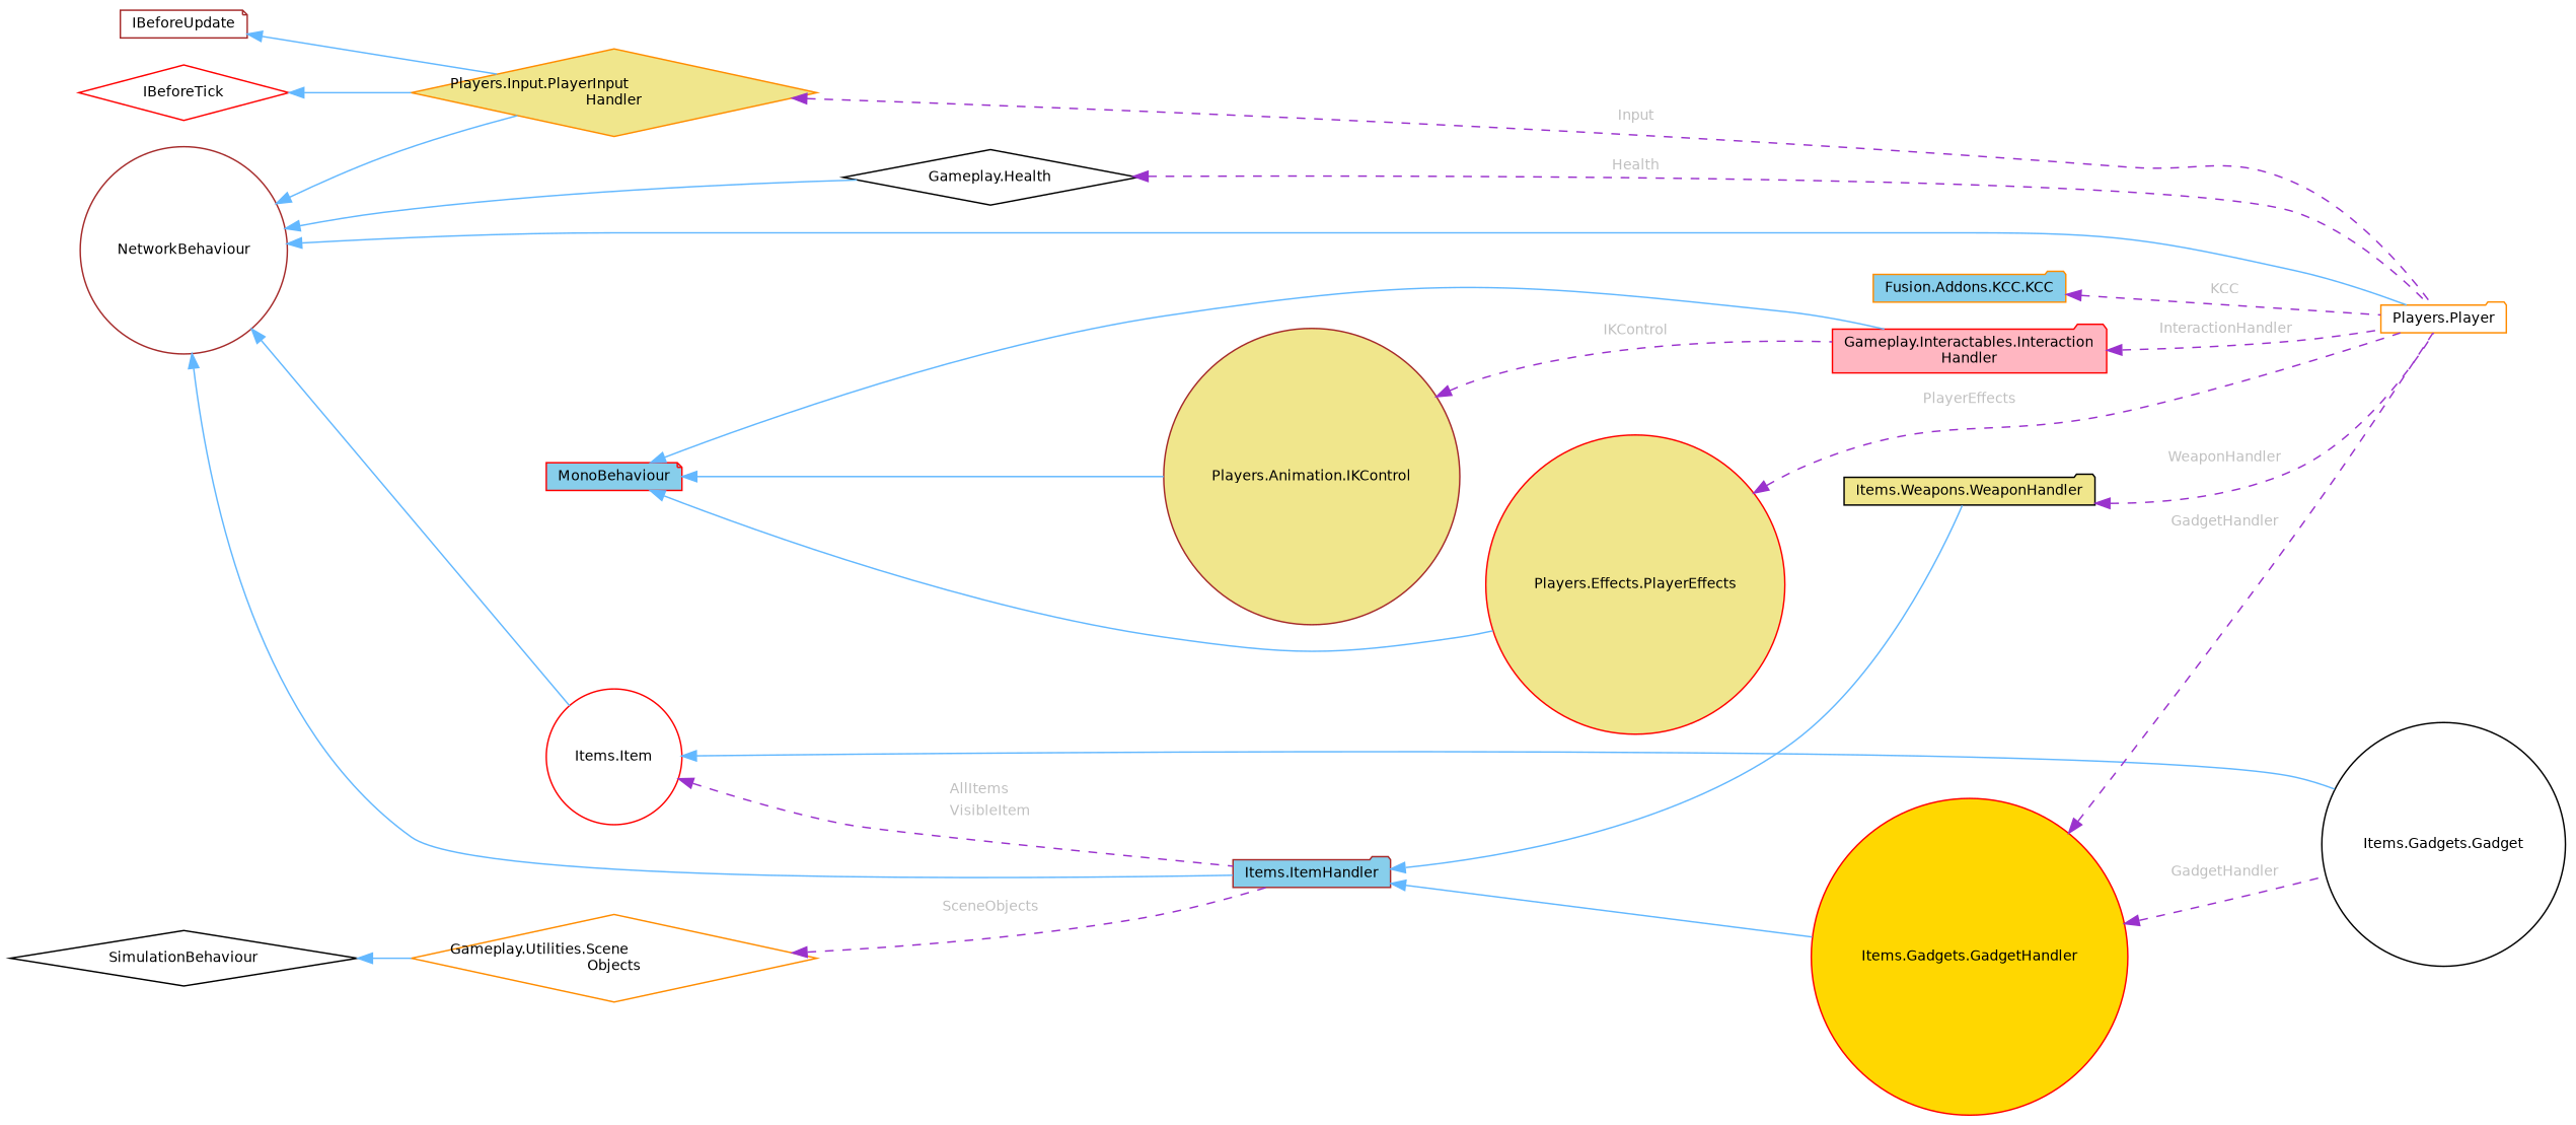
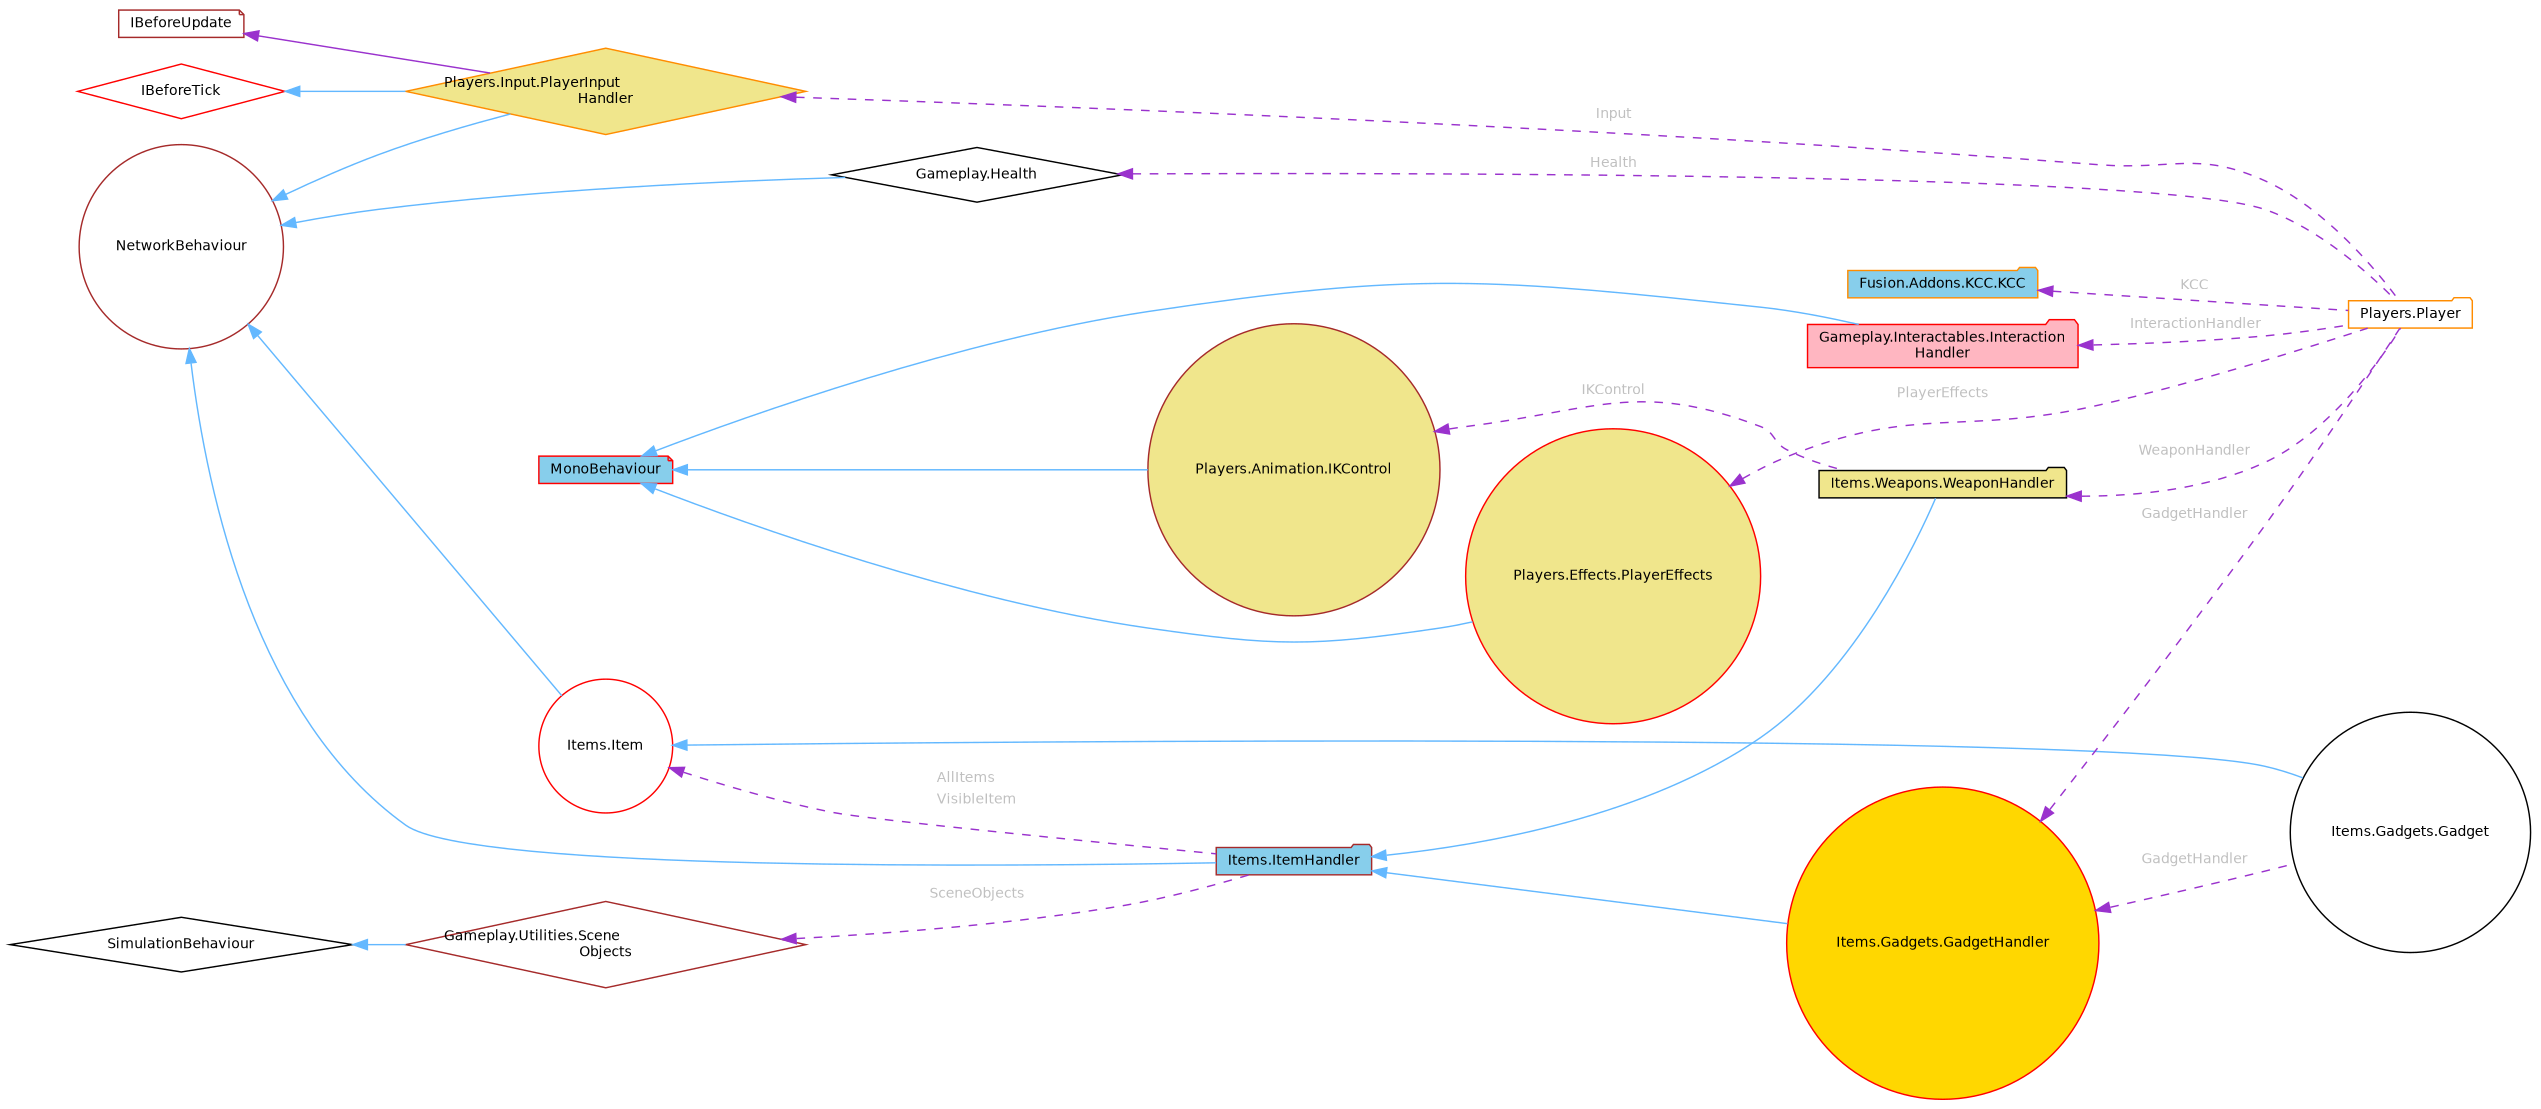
  digraph {
    rankdir=LR
    node [color=red fillcolor=white fontname=Helvetica fontsize=10 shape=circle style=filled]
    edge [color=steelblue1 dir=back fontname=Helvetica fontsize=10 labelfontname=Helvetica labelfontsize=10 style=solid]
    n1 [color=black fontcolor=black height=0.2 label="Items.Gadgets.Gadget" width=0.4]
    n2 [height=0.2 label="Items.Item" width=0.4]
    n3 [color=brown fillcolor=skyblue height=0.2 label="Items.ItemHandler" shape=folder width=0.4]
    n4 [fillcolor=gold height=0.2 label="Items.Gadgets.GadgetHandler" width=0.4]
    n5 [color=black fillcolor=khaki height=0.2 label="Items.Weapons.WeaponHandler" shape=folder width=0.4]
    n6 [color=brown height=0.2 label=NetworkBehaviour width=0.4]
    n7 [color=darkorange height=0.2 label="Players.Player" shape=folder width=0.4]
    n8 [color=black height=0.2 label="Gameplay.Health" shape=diamond width=0.4]
    n9 [color=darkorange fillcolor=khaki height=0.2 label="Players.Input.PlayerInput\lHandler" shape=diamond width=0.4]
    n10 [color=darkorange fillcolor=skyblue height=0.2 label="Fusion.Addons.KCC.KCC" shape=folder width=0.4]
    n11 [color=brown fillcolor=khaki height=0.2 label="Players.Animation.IKControl" width=0.4]
    n12 [fillcolor=skyblue height=0.2 label=MonoBehaviour shape=note width=0.4]
    n13 [fillcolor=lightpink height=0.2 label="Gameplay.Interactables.Interaction\lHandler" shape=folder width=0.4]
    n14 [fillcolor=khaki height=0.2 label="Players.Effects.PlayerEffects" width=0.4]
    n15 [color=brown height=0.2 label=IBeforeUpdate shape=note width=0.4]
    n16 [height=0.2 label=IBeforeTick shape=diamond width=0.4]
-   n17 [color=darkorange height=0.2 label="Gameplay.Utilities.Scene\lObjects" shape=diamond width=0.4]
+   n17 [color=brown height=0.2 label="Gameplay.Utilities.Scene\lObjects" shape=diamond width=0.4]
    n18 [color=black height=0.2 label=SimulationBehaviour shape=diamond width=0.4]
    n2 -> n1
    n2 -> n3 [color=darkorchid3 fontcolor=grey label=<<TABLE CELLBORDER="0" BORDER="0"><TR><TD VALIGN="top" ALIGN="LEFT" CELLPADDING="1" CELLSPACING="0">AllItems</TD></TR> <TR><TD VALIGN="top" ALIGN="LEFT" CELLPADDING="1" CELLSPACING="0">VisibleItem</TD></TR> </TABLE>> style=dashed]
    n3 -> n4
    n3 -> n5
    n4 -> n1 [color=darkorchid3 fontcolor=grey label=<<TABLE CELLBORDER="0" BORDER="0"><TR><TD VALIGN="top" ALIGN="LEFT" CELLPADDING="1" CELLSPACING="0">GadgetHandler</TD></TR> </TABLE>> style=dashed]
    n4 -> n7 [color=darkorchid3 fontcolor=grey label=<<TABLE CELLBORDER="0" BORDER="0"><TR><TD VALIGN="top" ALIGN="LEFT" CELLPADDING="1" CELLSPACING="0">GadgetHandler</TD></TR> </TABLE>> style=dashed]
    n5 -> n7 [color=darkorchid3 fontcolor=grey label=<<TABLE CELLBORDER="0" BORDER="0"><TR><TD VALIGN="top" ALIGN="LEFT" CELLPADDING="1" CELLSPACING="0">WeaponHandler</TD></TR> </TABLE>> style=dashed]
    n6 -> n2
    n6 -> n3
-   n6 -> n7
    n6 -> n8
    n6 -> n9
    n8 -> n7 [color=darkorchid3 fontcolor=grey label=<<TABLE CELLBORDER="0" BORDER="0"><TR><TD VALIGN="top" ALIGN="LEFT" CELLPADDING="1" CELLSPACING="0">Health</TD></TR> </TABLE>> style=dashed]
    n9 -> n7 [color=darkorchid3 fontcolor=grey label=<<TABLE CELLBORDER="0" BORDER="0"><TR><TD VALIGN="top" ALIGN="LEFT" CELLPADDING="1" CELLSPACING="0">Input</TD></TR> </TABLE>> style=dashed]
    n10 -> n7 [color=darkorchid3 fontcolor=grey label=<<TABLE CELLBORDER="0" BORDER="0"><TR><TD VALIGN="top" ALIGN="LEFT" CELLPADDING="1" CELLSPACING="0">KCC</TD></TR> </TABLE>> style=dashed]
-   n11 -> n13 [color=darkorchid3 fontcolor=grey label=<<TABLE CELLBORDER="0" BORDER="0"><TR><TD VALIGN="top" ALIGN="LEFT" CELLPADDING="1" CELLSPACING="0">IKControl</TD></TR> </TABLE>> style=dashed]
+   n11 -> n5 [color=darkorchid3 fontcolor=grey label=<<TABLE CELLBORDER="0" BORDER="0"><TR><TD VALIGN="top" ALIGN="LEFT" CELLPADDING="1" CELLSPACING="0">IKControl</TD></TR> </TABLE>> style=dashed]
    n12 -> n11
    n12 -> n13
    n12 -> n14
    n13 -> n7 [color=darkorchid3 fontcolor=grey label=<<TABLE CELLBORDER="0" BORDER="0"><TR><TD VALIGN="top" ALIGN="LEFT" CELLPADDING="1" CELLSPACING="0">InteractionHandler</TD></TR> </TABLE>> style=dashed]
    n14 -> n7 [color=darkorchid3 fontcolor=grey label=<<TABLE CELLBORDER="0" BORDER="0"><TR><TD VALIGN="top" ALIGN="LEFT" CELLPADDING="1" CELLSPACING="0">PlayerEffects</TD></TR> </TABLE>> style=dashed]
-   n15 -> n9
+   n15 -> n9 [color=darkorchid3]
    n16 -> n9
    n17 -> n3 [color=darkorchid3 fontcolor=grey label=<<TABLE CELLBORDER="0" BORDER="0"><TR><TD VALIGN="top" ALIGN="LEFT" CELLPADDING="1" CELLSPACING="0">SceneObjects</TD></TR> </TABLE>> style=dashed]
    n18 -> n17
  }
